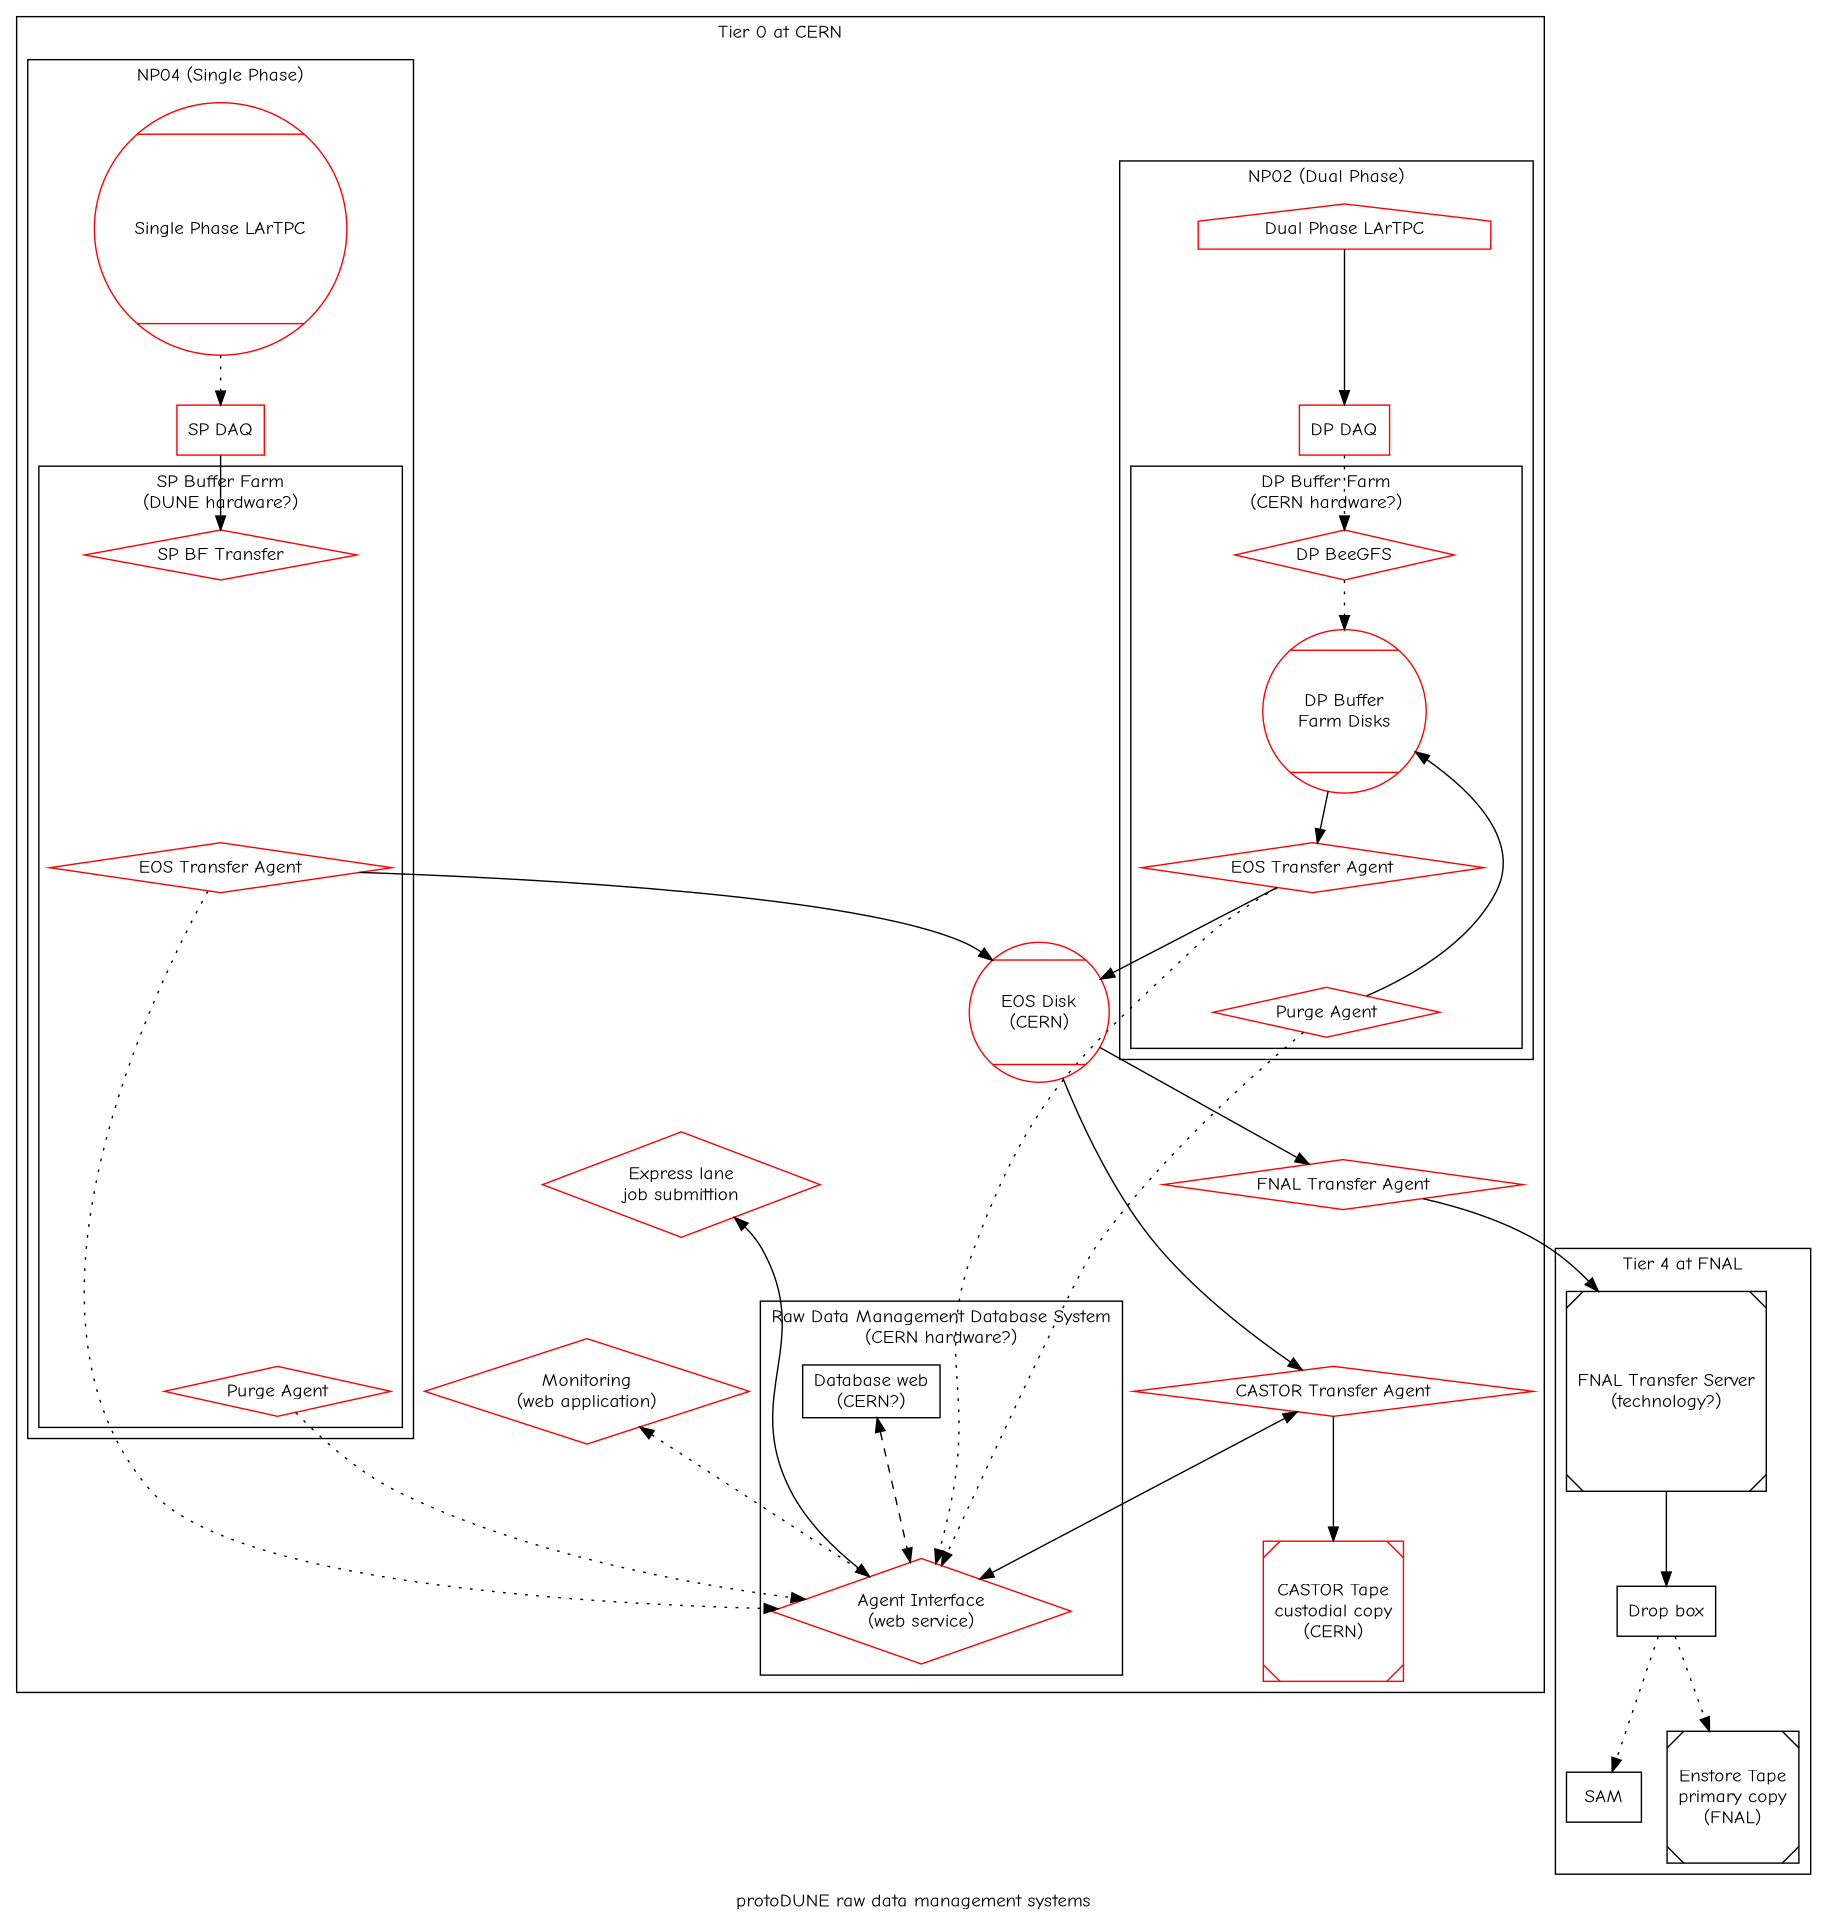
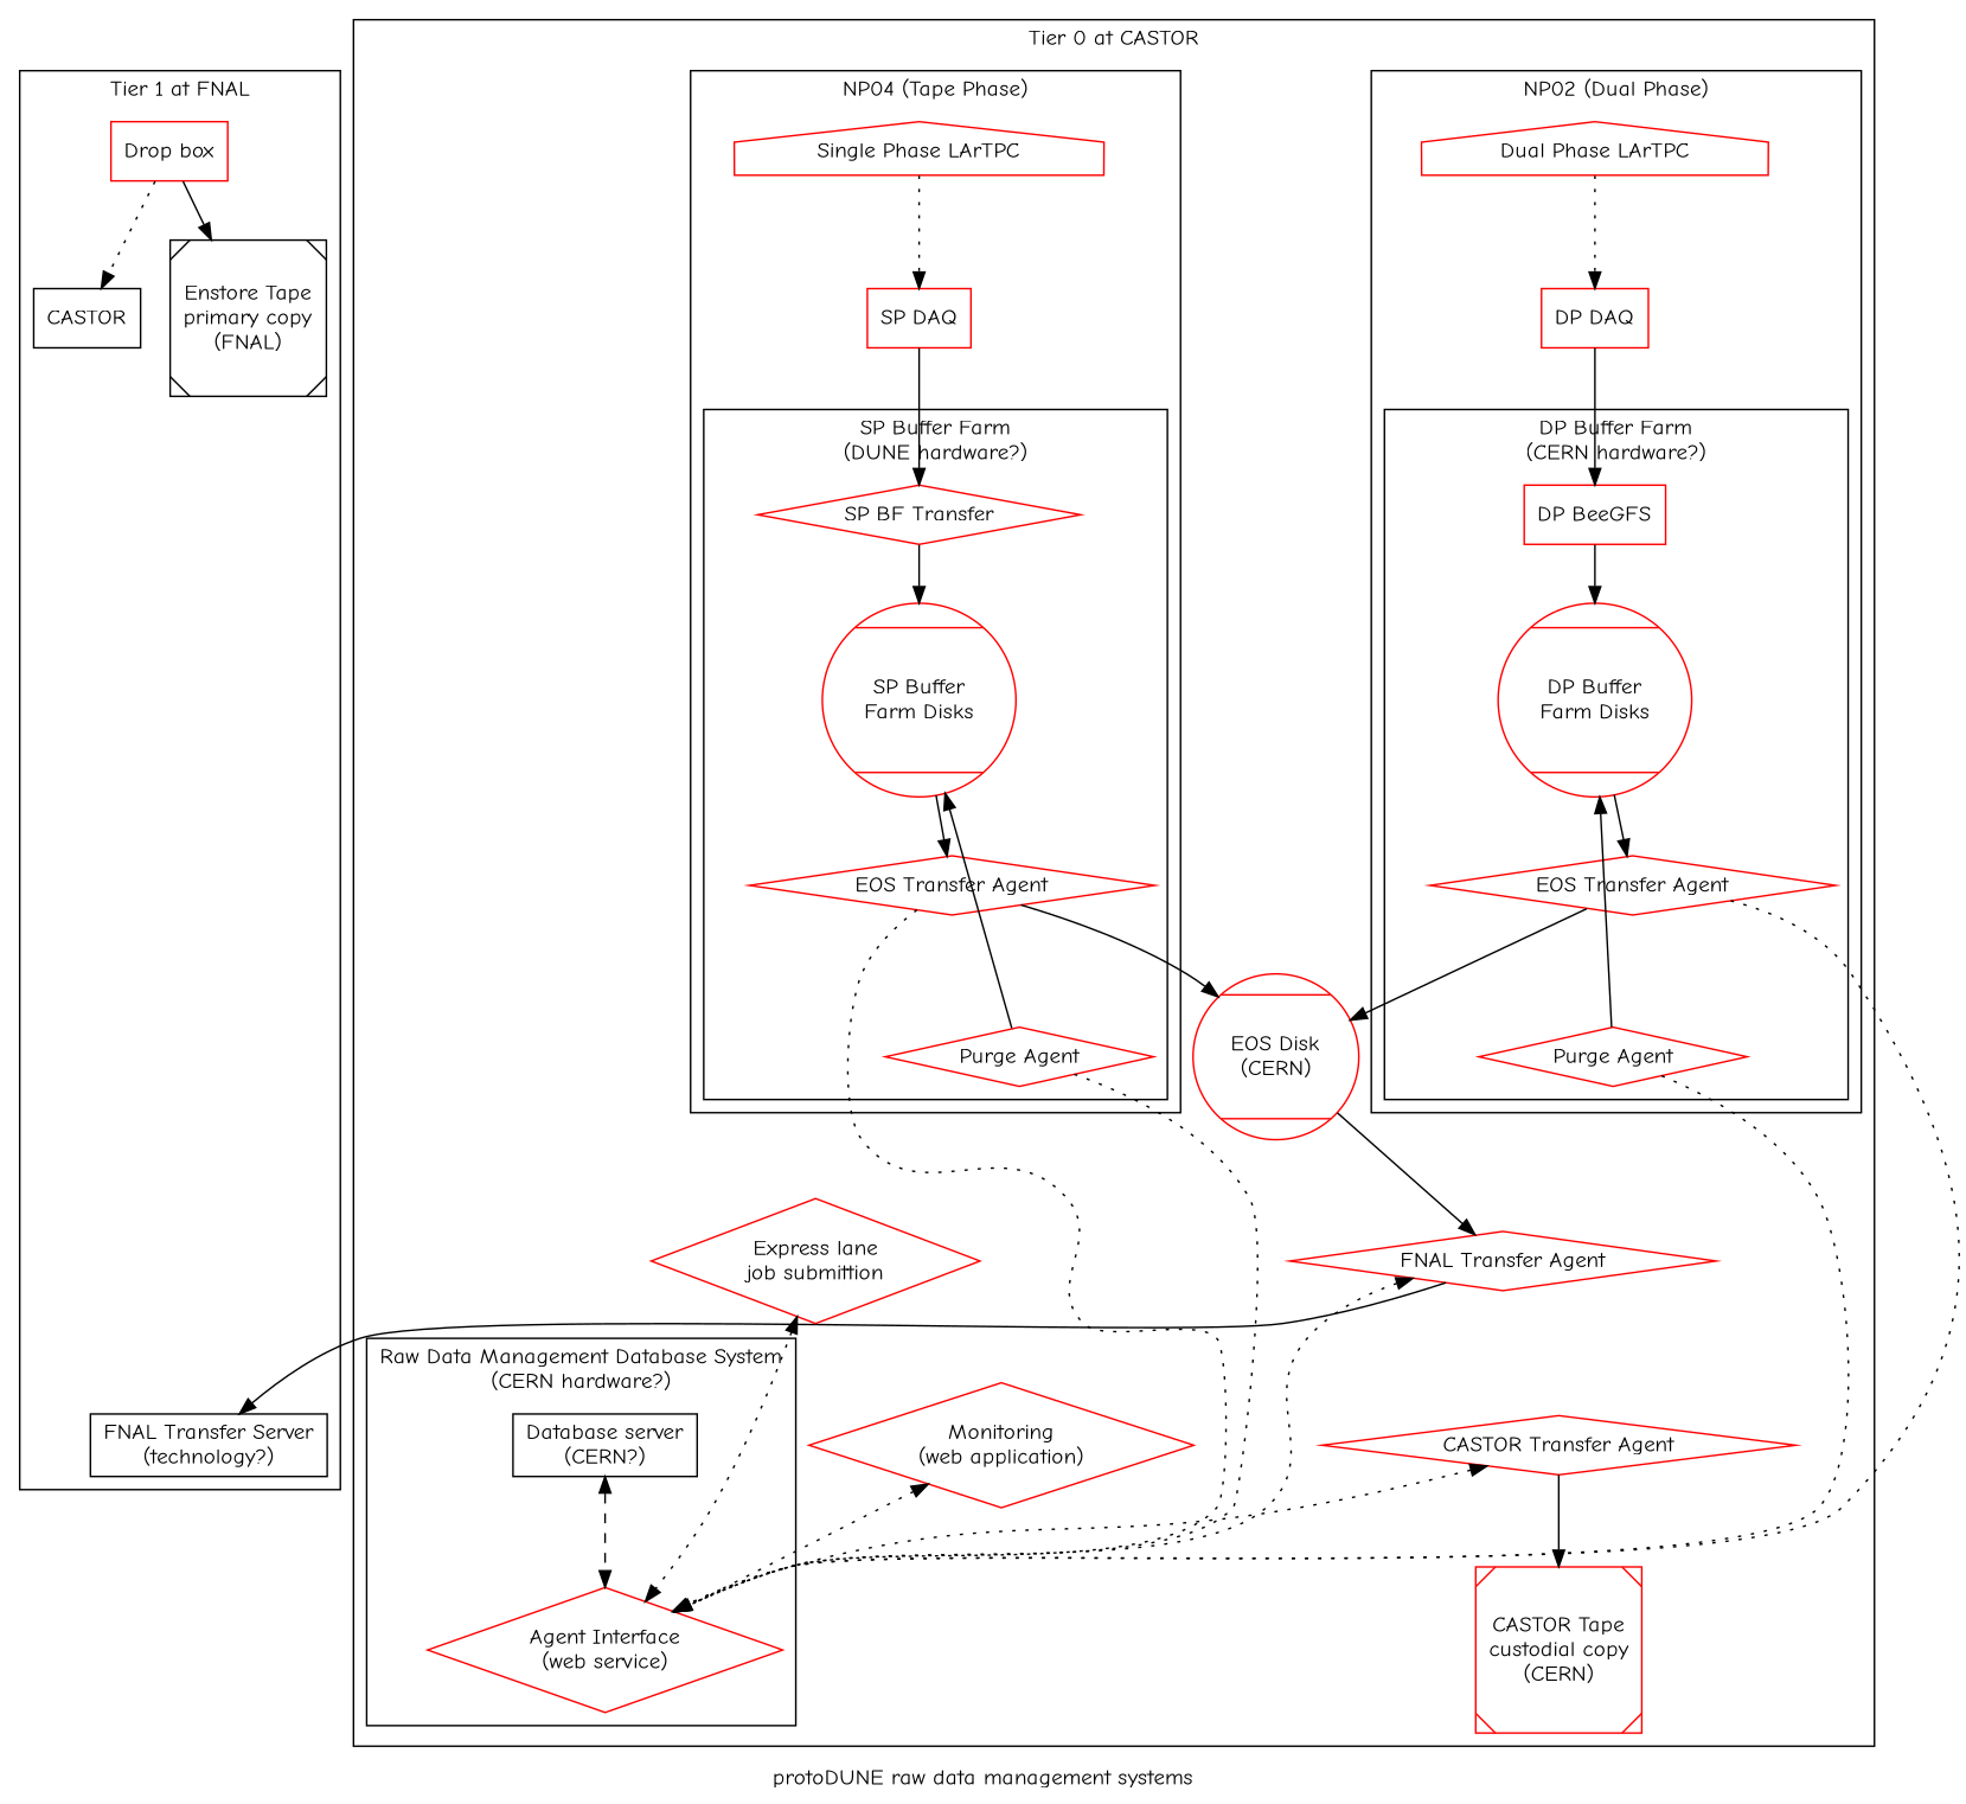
  digraph {
    fontname="Comic Neue"
    label="protoDUNE raw data management systems"
    newrank=true
    node [color=red fontname="Comic Neue" shape=diamond]
    edge [fontname="Comic Neue"]
-   n1 [label="DP BeeGFS"]
+   n1 [label="DP BeeGFS" shape=box]
    n2 [label="DP Buffer\nFarm Disks" shape=Mcircle]
    n3 [label="EOS Transfer Agent"]
    n4 [label="Purge Agent"]
    n5 [label="Dual Phase LArTPC" shape=house]
    n6 [label="DP DAQ" shape=box]
    n7 [label="SP BF Transfer"]
+   n8 [label="SP Buffer\nFarm Disks" shape=Mcircle]
    n9 [label="EOS Transfer Agent"]
    n10 [label="Purge Agent"]
-   n11 [label="Single Phase LArTPC" shape=Mcircle]
+   n11 [label="Single Phase LArTPC" shape=house]
    n12 [label="SP DAQ" shape=box]
    n13 [label="Agent Interface\n(web service)"]
-   n14 [color=black label="Database web\n(CERN?)" shape=box]
+   n14 [color=black label="Database server\n(CERN?)" shape=box]
    n15 [label="EOS Disk\n(CERN)" shape=Mcircle]
    n16 [label="CASTOR Tape\ncustodial copy\n(CERN)" shape=Msquare]
    n17 [label="CASTOR Transfer Agent"]
    n18 [label="FNAL Transfer Agent"]
    n19 [label="Monitoring\n(web application)"]
    n20 [label="Express lane\njob submittion"]
-   n21 [label="FNAL Transfer Server\n(technology?)" shape=Msquare color=""]
-   n22 [label="Drop box" shape=box color=""]
-   n23 [label=SAM shape=box color=""]
+   n21 [label="FNAL Transfer Server\n(technology?)" shape=box color=""]
+   n22 [label="Drop box" shape=box]
+   n23 [label=CASTOR shape=box color=""]
    n24 [label="Enstore Tape\nprimary copy\n(FNAL)" shape=Msquare color=""]
    subgraph cluster_1 {
-     label="Tier 0 at CERN"
+     label="Tier 0 at CASTOR"
      n15
      n16
      n17
      n18
      n19
      n20
      subgraph cluster_2 {
        label="NP02 (Dual Phase)"
        n5
        n6
        subgraph cluster_3 {
          label="DP Buffer Farm\n(CERN hardware?)"
          n1
          n2
          n3
          n4
        }
      }
      subgraph cluster_4 {
-       label="NP04 (Single Phase)"
+       label="NP04 (Tape Phase)"
        n11
        n12
        subgraph cluster_5 {
          label="SP Buffer Farm\n(DUNE hardware?)"
          n7
+         n8
          n9
          n10
        }
      }
      subgraph cluster_6 {
        label="Raw Data Management Database System\n(CERN hardware?)"
        n13
        n14
      }
    }
    subgraph cluster_7 {
-     label="Tier 4 at FNAL"
+     label="Tier 1 at FNAL"
      n21
      n22
      n23
      n24
    }
-   n1 -> n2 [style=dotted]
+   n1 -> n2
    n2 -> n3
    n2 -> n4 [dir=back]
    n3 -> n13 [style=dotted]
    n3 -> n15 [weight=1]
    n4 -> n13 [style=dotted]
-   n5 -> n6
-   n6 -> n1 [style=dotted]
+   n5 -> n6 [style=dotted]
+   n6 -> n1
+   n7 -> n8
+   n8 -> n9
+   n8 -> n10 [dir=back]
    n9 -> n13 [style=dotted]
    n9 -> n15 [weight=1]
    n10 -> n13 [style=dotted]
    n11 -> n12 [style=dotted]
    n12 -> n7
    n14 -> n13 [dir=both style=dashed]
-   n15 -> n17 [weight=0]
    n15 -> n18 [weight=0]
-   n17 -> n13 [dir=both style=solid]
+   n17 -> n13 [dir=both style=dotted]
    n17 -> n16
+   n18 -> n13 [dir=both style=dotted]
    n18 -> n17 [style=invis]
    n18 -> n21
    n19 -> n13 [dir=back style=dotted]
-   n20 -> n13 [dir=both style=solid]
+   n20 -> n13 [dir=both style=dotted]
    n20 -> n19 [style=invis]
-   n21 -> n22
    n22 -> n23 [style=dotted]
-   n22 -> n24 [style=dotted]
+   n22 -> n24
  }
